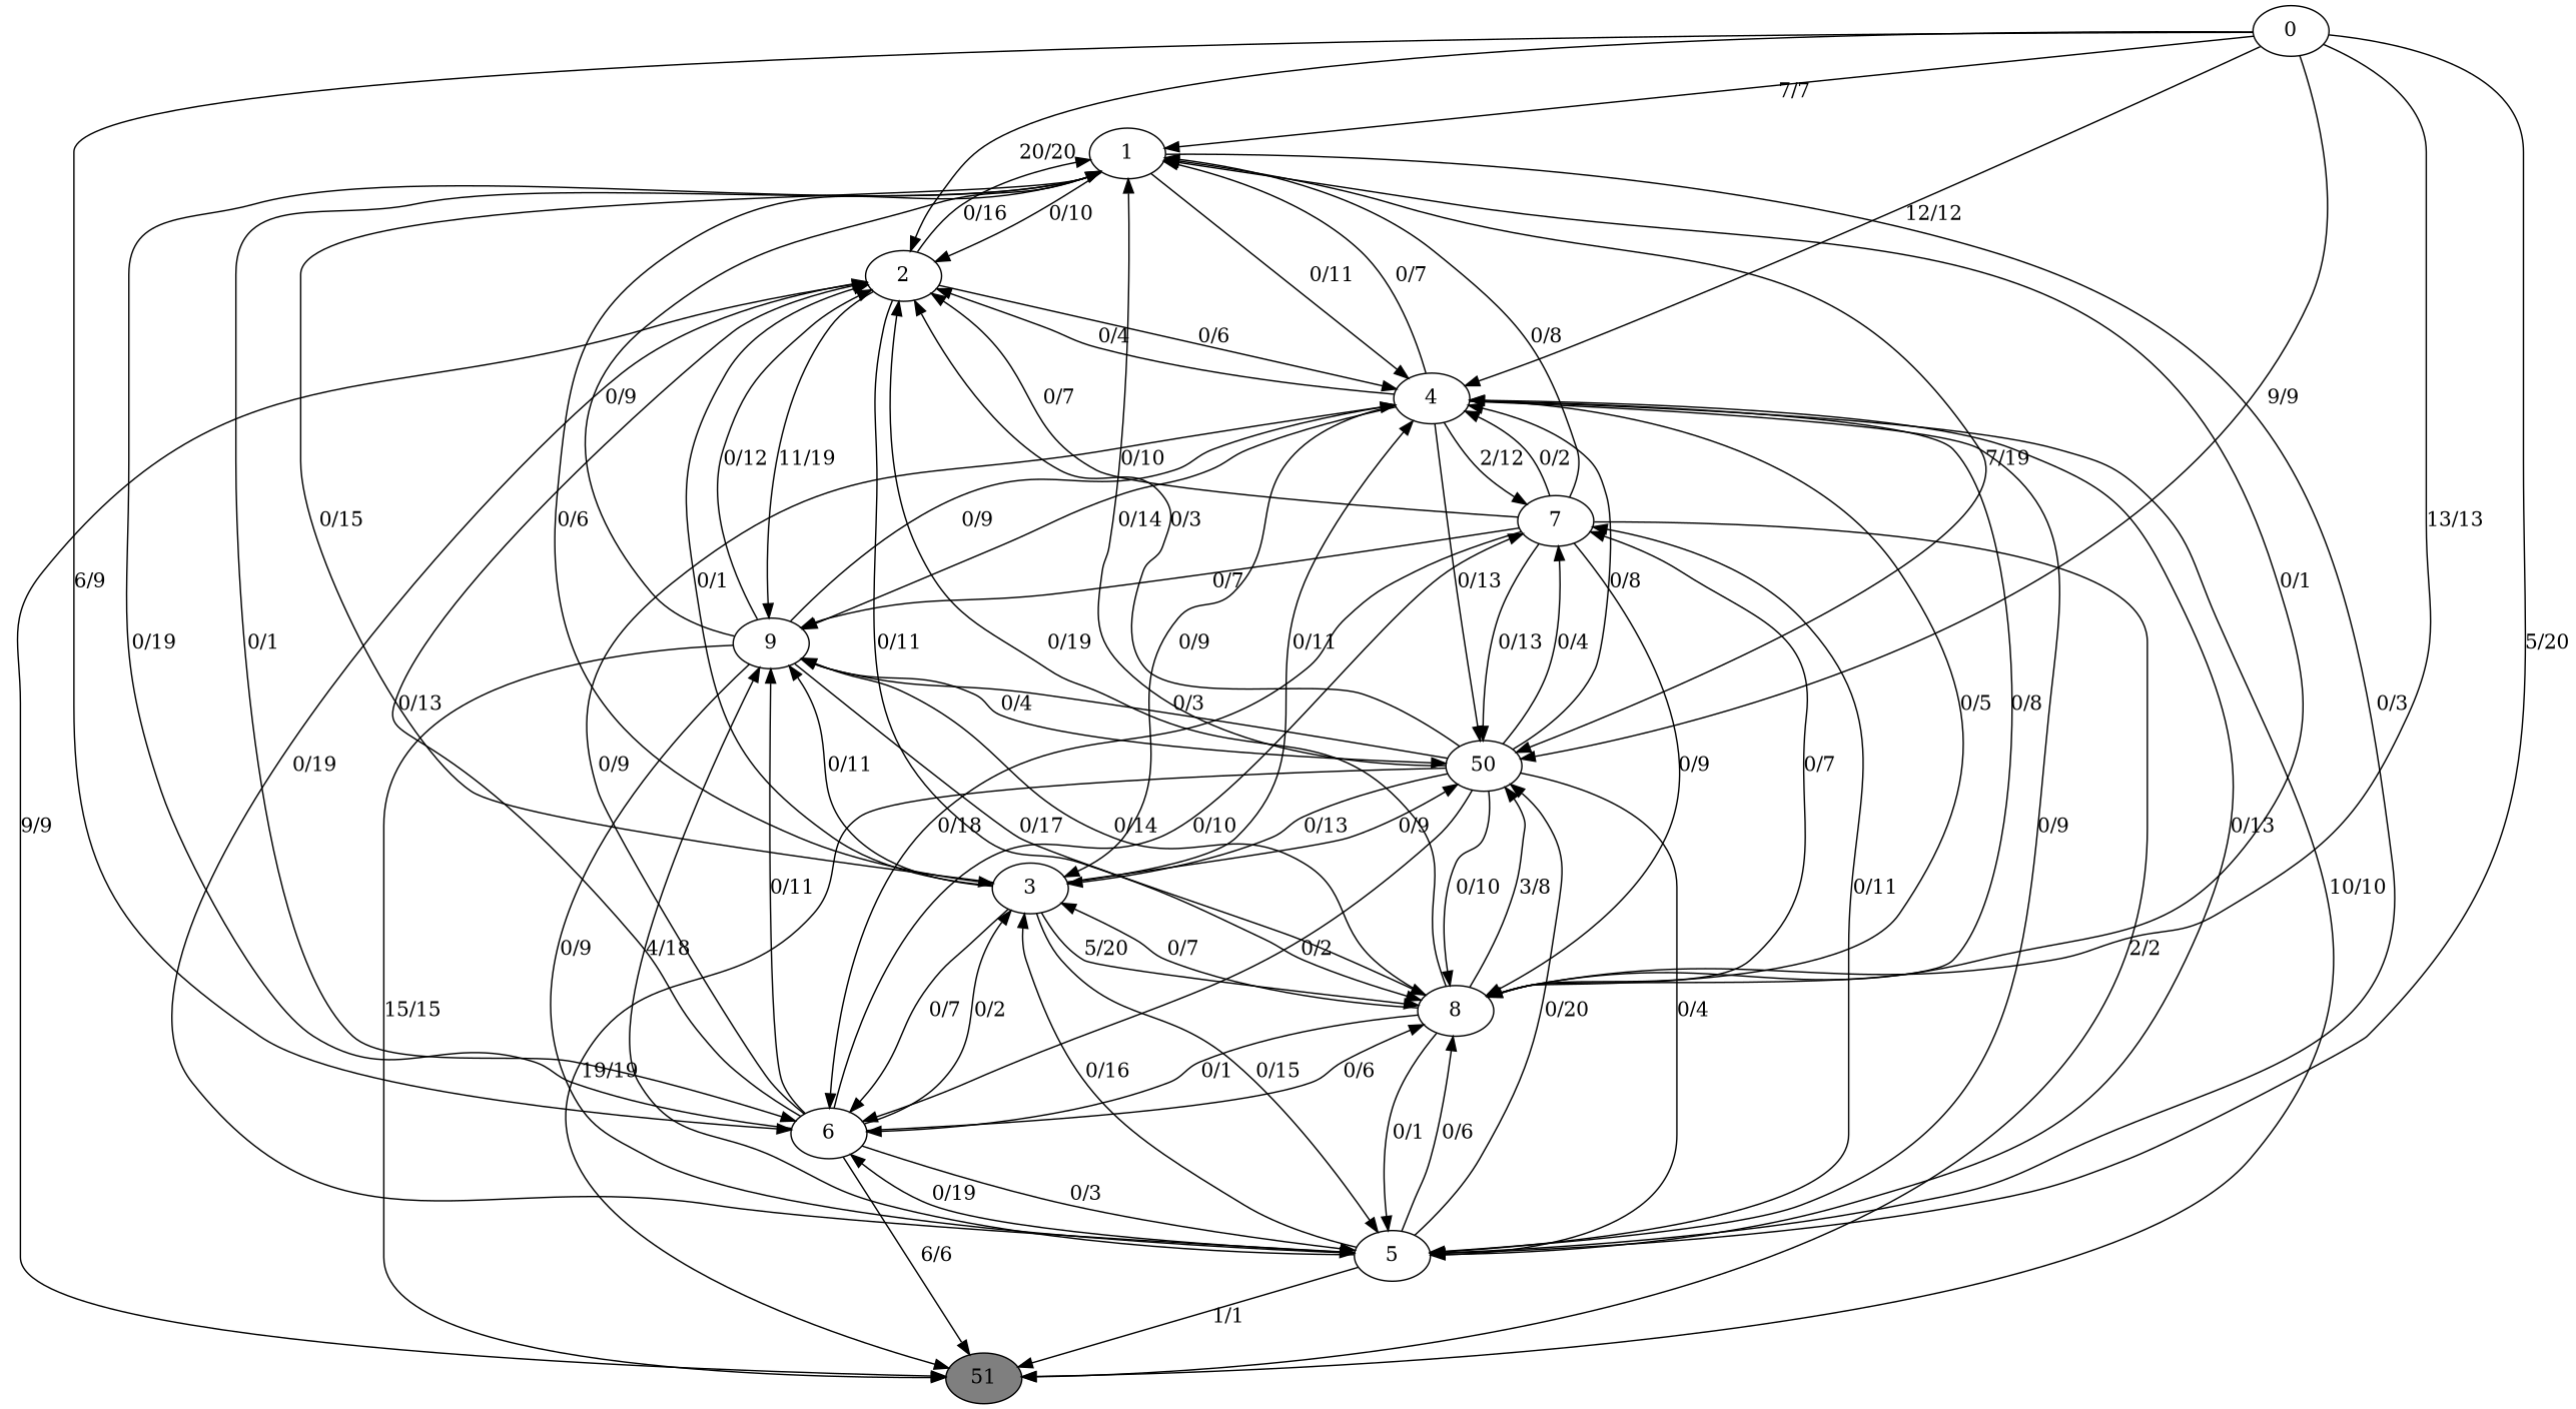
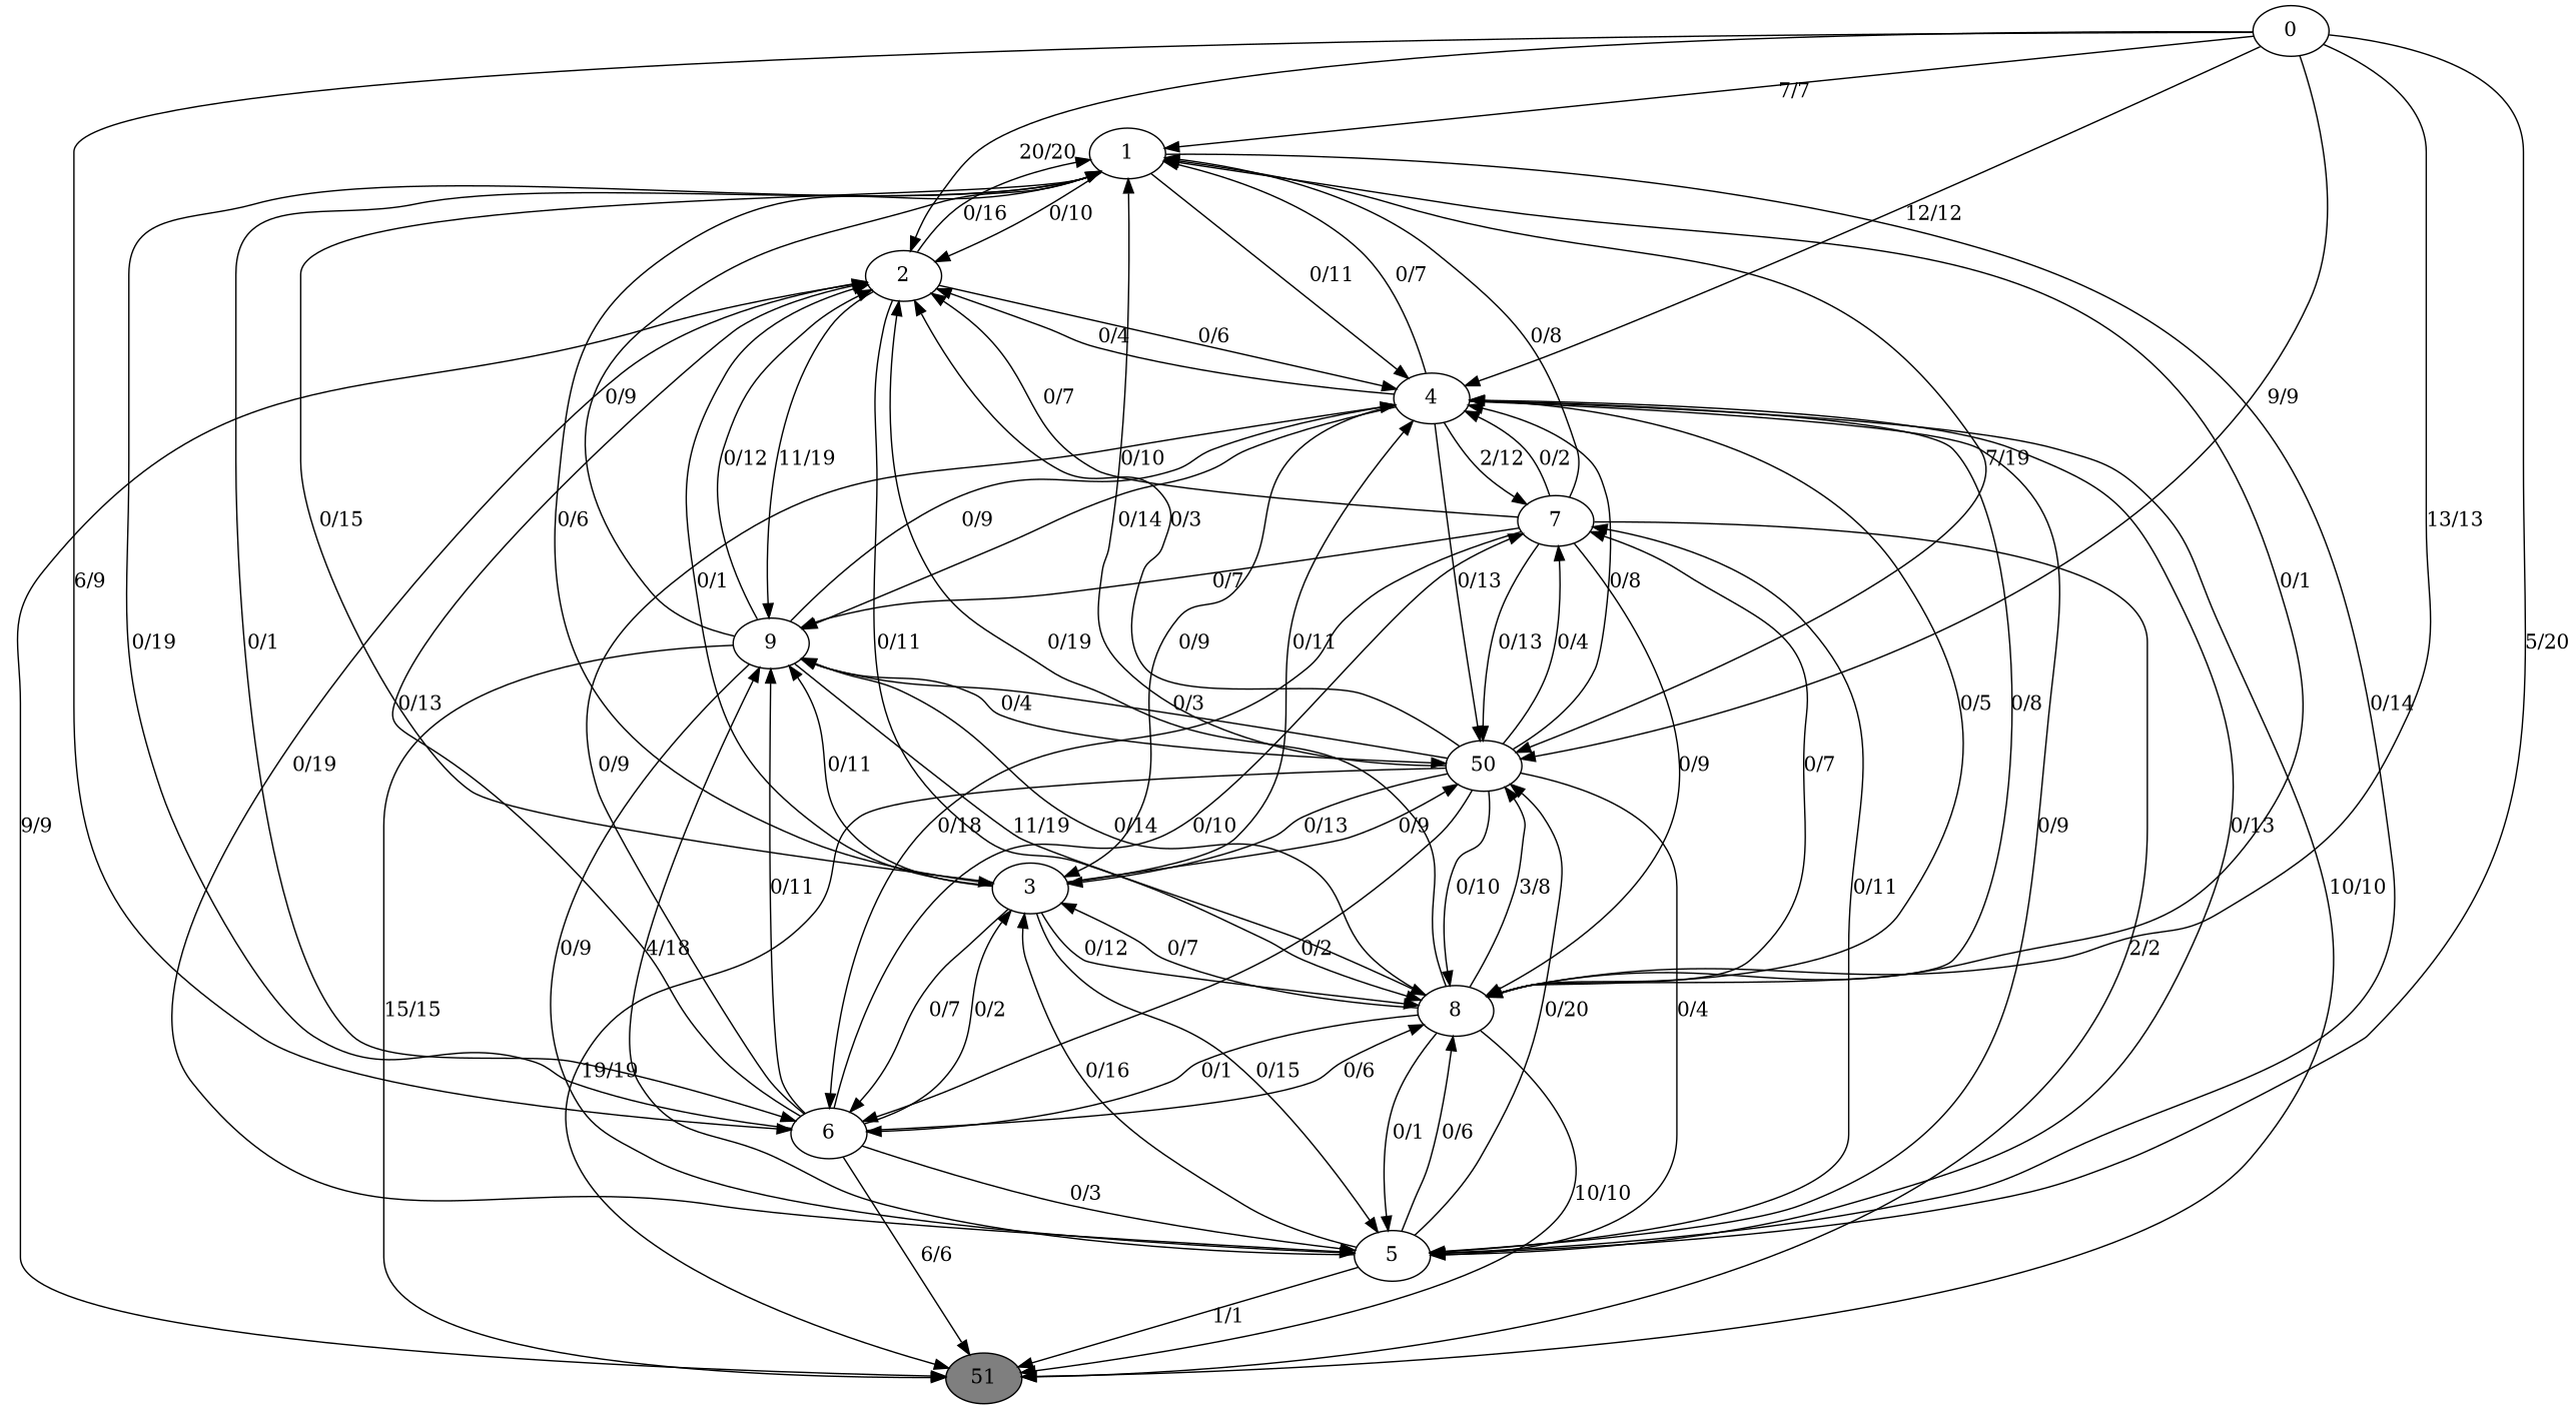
  digraph {
    node [fillcolor=grey100 style=filled]
    0
    1
    2
    4
    5
    6
    8
    n8 [label=50]
    3
    9
    n11 [fillcolor=grey50 label=51]
    7
    0 -> 1 [label="7/7"]
    0 -> 2 [label="20/20"]
    0 -> 4 [label="12/12"]
    0 -> 5 [label="5/20"]
    0 -> 6 [label="6/9"]
    0 -> 8 [label="13/13"]
    0 -> n8 [label="9/9"]
    1 -> 2 [label="0/10"]
    1 -> 4 [label="0/11"]
-   1 -> 5 [label="0/3"]
+   1 -> 5 [label="0/14"]
    1 -> 6 [label="0/1"]
    1 -> n8 [label="7/19"]
    1 -> 3 [label="0/6"]
    2 -> 1 [label="0/16"]
    2 -> 4 [label="0/6"]
    2 -> 8 [label="0/11"]
    2 -> 9 [label="11/19"]
    2 -> n11 [label="9/9"]
    4 -> 1 [label="0/7"]
    4 -> 2 [label="0/4"]
    4 -> 5 [label="0/9"]
    4 -> 8 [label="0/8"]
    4 -> n8 [label="0/13"]
    4 -> 3 [label="0/9"]
    4 -> 9 [label="0/14"]
    4 -> n11 [label="10/10"]
    4 -> 7 [label="2/12"]
    5 -> 2 [label="0/19"]
    5 -> 4 [label="0/13"]
-   5 -> 6 [label="0/19"]
    5 -> 8 [label="0/6"]
    5 -> n8 [label="0/20"]
    5 -> 3 [label="0/16"]
    5 -> 9 [label="4/18"]
    5 -> n11 [label="1/1"]
    5 -> 7 [label="0/11"]
    6 -> 1 [label="0/19"]
    6 -> 2 [label="0/13"]
    6 -> 4 [label="0/9"]
    6 -> 5 [label="0/3"]
    6 -> 8 [label="0/6"]
    6 -> 3 [label="0/2"]
    6 -> 9 [label="0/11"]
    6 -> n11 [label="6/6"]
    6 -> 7 [label="0/10"]
    8 -> 1 [label="0/1"]
    8 -> 2 [label="0/19"]
    8 -> 4 [label="0/5"]
    8 -> 5 [label="0/1"]
    8 -> 6 [label="0/1"]
    8 -> n8 [label="3/8"]
    8 -> 3 [label="0/7"]
    8 -> 9 [label="0/14"]
+   8 -> n11 [label="10/10"]
    8 -> 7 [label="0/7"]
    n8 -> 1 [label="0/10"]
    n8 -> 2 [label="0/3"]
    n8 -> 4 [label="0/8"]
    n8 -> 5 [label="0/4"]
    n8 -> 6 [label="0/2"]
    n8 -> 8 [label="0/10"]
    n8 -> 3 [label="0/13"]
    n8 -> 9 [label="0/3"]
    n8 -> n11 [label="19/19"]
    n8 -> 7 [label="0/4"]
    3 -> 1 [label="0/15"]
    3 -> 2 [label="0/1"]
    3 -> 4 [label="0/11"]
    3 -> 5 [label="0/15"]
    3 -> 6 [label="0/7"]
-   3 -> 8 [label="5/20"]
+   3 -> 8 [label="0/12"]
    3 -> n8 [label="0/9"]
    3 -> 9 [label="0/11"]
    9 -> 1 [label="0/9"]
    9 -> 2 [label="0/12"]
    9 -> 4 [label="0/9"]
    9 -> 5 [label="0/9"]
-   9 -> 8 [label="0/17"]
+   9 -> 8 [label="11/19"]
    9 -> n8 [label="0/4"]
    9 -> n11 [label="15/15"]
    7 -> 1 [label="0/8"]
    7 -> 2 [label="0/7"]
    7 -> 4 [label="0/2"]
    7 -> 6 [label="0/18"]
    7 -> 8 [label="0/9"]
    7 -> n8 [label="0/13"]
    7 -> 9 [label="0/7"]
    7 -> n11 [label="2/2"]
  }
